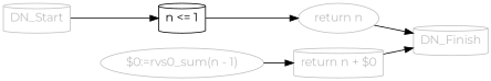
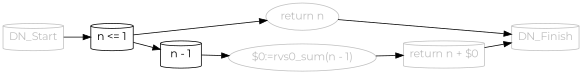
  digraph {
    rankdir=LR
    fontname=Montserrat
    node [color=grey fontcolor=grey shape=cylinder fontname=Montserrat]
    edge [fontname=Montserrat]
    n1 [label=DN_Start]
    n2 [label="n <= 1" color="" fontcolor=""]
    n3 [label="return n" shape=ellipse]
+   n4 [label="n - 1" color="" fontcolor=""]
    n5 [label=DN_Finish]
    n6 [label="$0:=rvs0_sum(n - 1)" shape=ellipse]
    n7 [label="return n + $0"]
    n1 -> n2
    n2 -> n3
+   n2 -> n4
    n3 -> n5
+   n4 -> n6
    n6 -> n7
    n7 -> n5
  }
